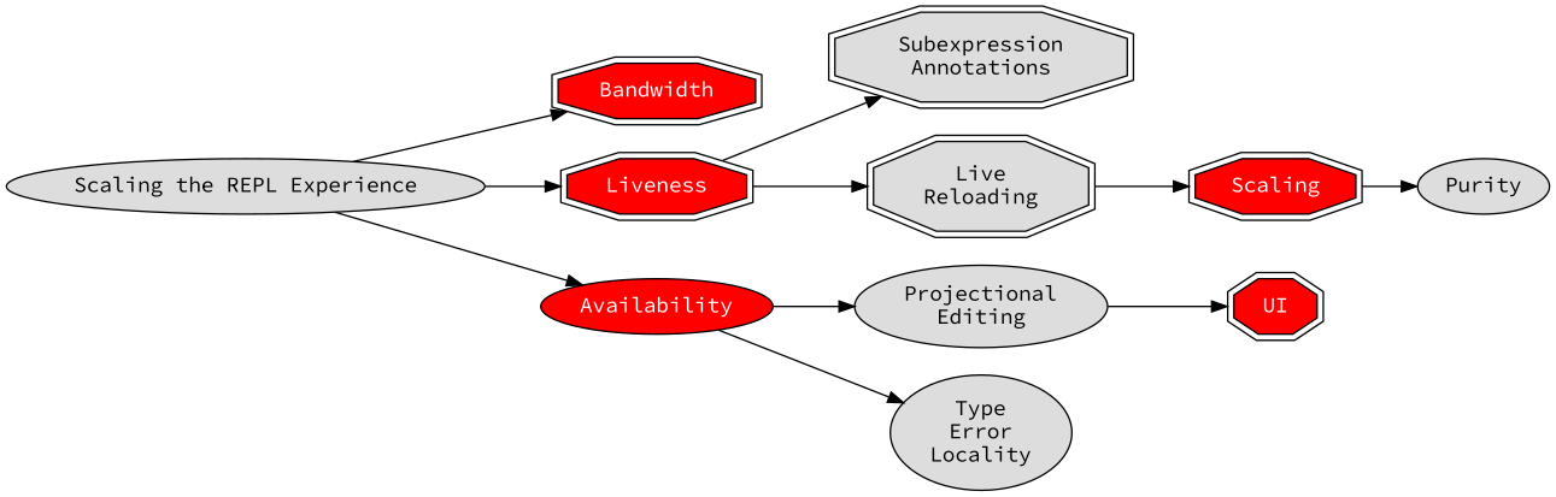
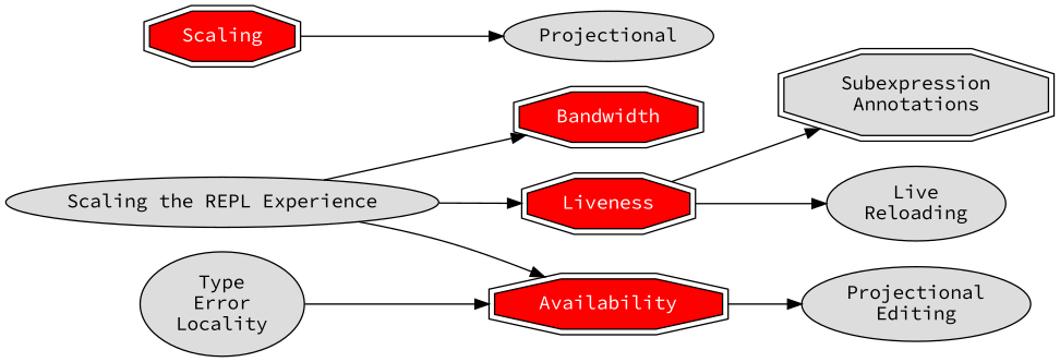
  digraph {
    fontname="Source Code Pro"
    rankdir=LR
    node [fillcolor="#dddddd" fontname="Source Code Pro" style=filled shape=doubleoctagon]
    edge [fontname="Source Code Pro"]
    n1 [label="Scaling the REPL Experience" shape=""]
    Bandwidth [fillcolor=red fontcolor=white]
    Liveness [fillcolor=red fontcolor=white]
-   Availability [fillcolor=red fontcolor=white shape=ellipse]
+   Availability [fillcolor=red fontcolor=white]
    n5 [label="Subexpression\nAnnotations"]
-   n6 [label="Live\nReloading"]
+   n6 [label="Live\nReloading" shape=""]
    n7 [label="Projectional\nEditing" shape=""]
    n8 [label="Type\nError\nLocality" shape=""]
    n9 [fillcolor=red fontcolor=white label=Scaling]
-   Purity [shape=""]
-   UI [fillcolor=red fontcolor=white]
+   Purity [label=Projectional shape=""]
    n1 -> Bandwidth
    n1 -> Liveness
    n1 -> Availability
    Liveness -> n5
    Liveness -> n6
    Availability -> n7
-   Availability -> n8
-   n6 -> n9
-   n7 -> UI
+   n8 -> Availability
    n9 -> Purity
  }
